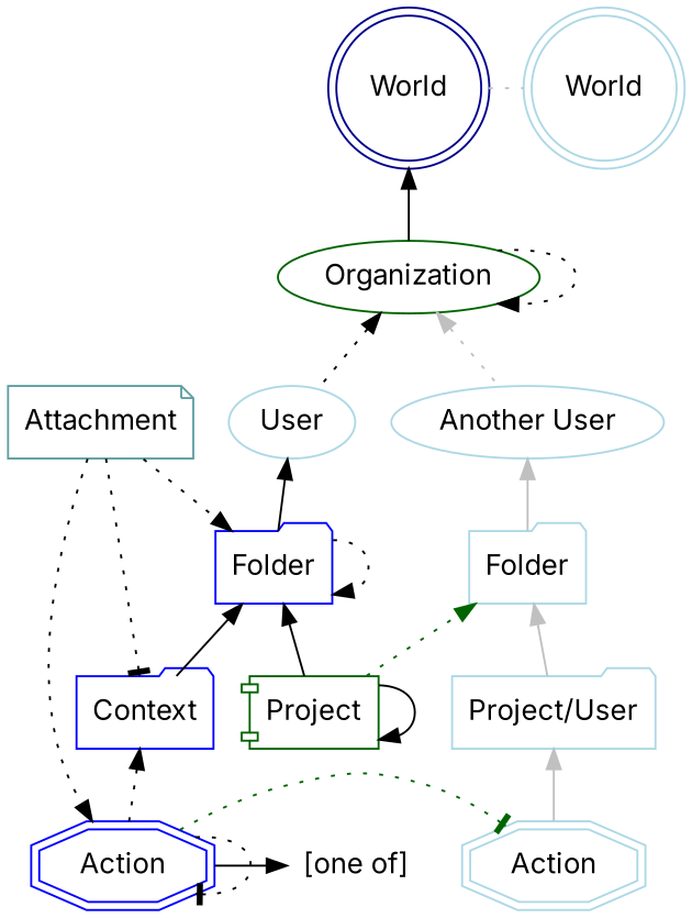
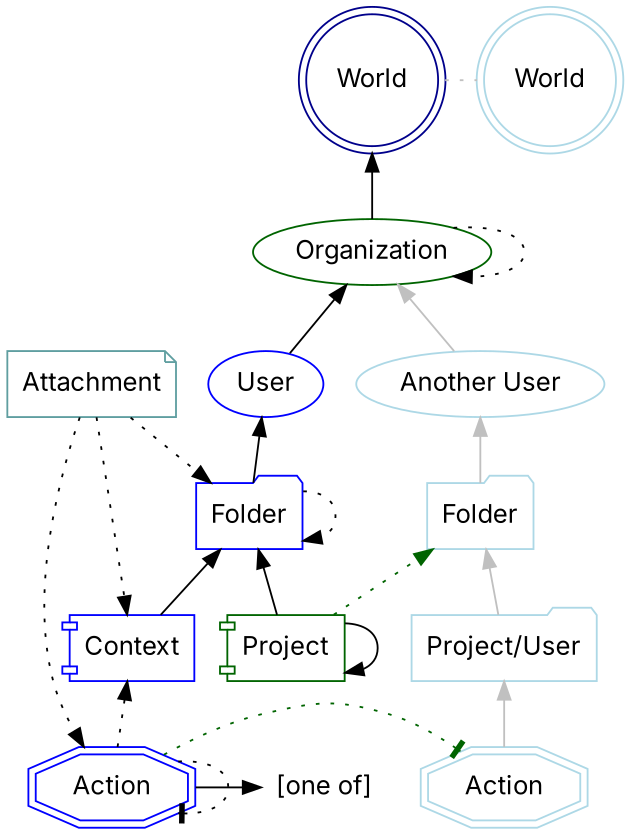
  digraph {
    fontname=Inter
    node [color=LightBlue fontname=Inter]
    edge [fontname=Inter]
    World [color=blue4 shape=doublecircle]
    n2 [label=World shape=doublecircle]
-   User
+   User [color=blue]
    n4 [label="Another User"]
    Folder [color=blue shape=folder]
    n6 [label=Folder shape=folder]
    n7 [color=darkgreen label=Project shape=component]
    n8 [label="Project/User" shape=folder]
-   Context [color=blue shape=folder]
+   Context [color=blue shape=component]
    Action [color=blue shape=doubleoctagon]
    n11 [label=Action shape=doubleoctagon]
    n12 [fixedsize=false height=0 label="[one of]" shape=none width=0 color=""]
    Organization [color=darkgreen]
    Attachment [color=cadetblue shape=note]
    subgraph sub_1 {
      rank=same
      World
      n2
    }
    subgraph sub_2 {
      rank=same
      User
      n4
    }
    subgraph sub_3 {
      rank=same
      Folder
      n6
    }
    subgraph sub_4 {
      rank=same
      n7
      n8
      Context
    }
    subgraph sub_5 {
      rank=sink
      Action
      n11
      n12
    }
    World -> n2 [arrowhead=none color=gray style=dotted]
    World -> Organization [dir=back]
    User -> Folder [dir=back]
    n4 -> n6 [color=gray dir=back]
    Folder -> Folder [style=dotted]
    Folder -> n7 [dir=back]
    n6 -> n8 [color=gray dir=back]
    n7 -> n6 [color=darkgreen style=dotted]
    n7 -> n7
    n8 -> n11 [color=gray dir=back]
    Context -> Folder
    Action -> Context [style=dotted]
    Action -> Action [arrowhead=tee style=dotted]
    Action -> n11 [arrowhead=tee color=darkgreen style=dotted]
    Action -> n12
-   Organization -> User [dir=back style=dotted]
-   Organization -> n4 [color=gray dir=back style=dotted]
+   Organization -> User [dir=back]
+   Organization -> n4 [color=gray dir=back]
    Organization -> Organization [style=dotted]
    Attachment -> Folder [style=dotted]
-   Attachment -> Context [style=dotted arrowhead=tee]
+   Attachment -> Context [style=dotted]
    Attachment -> Action [style=dotted]
  }
